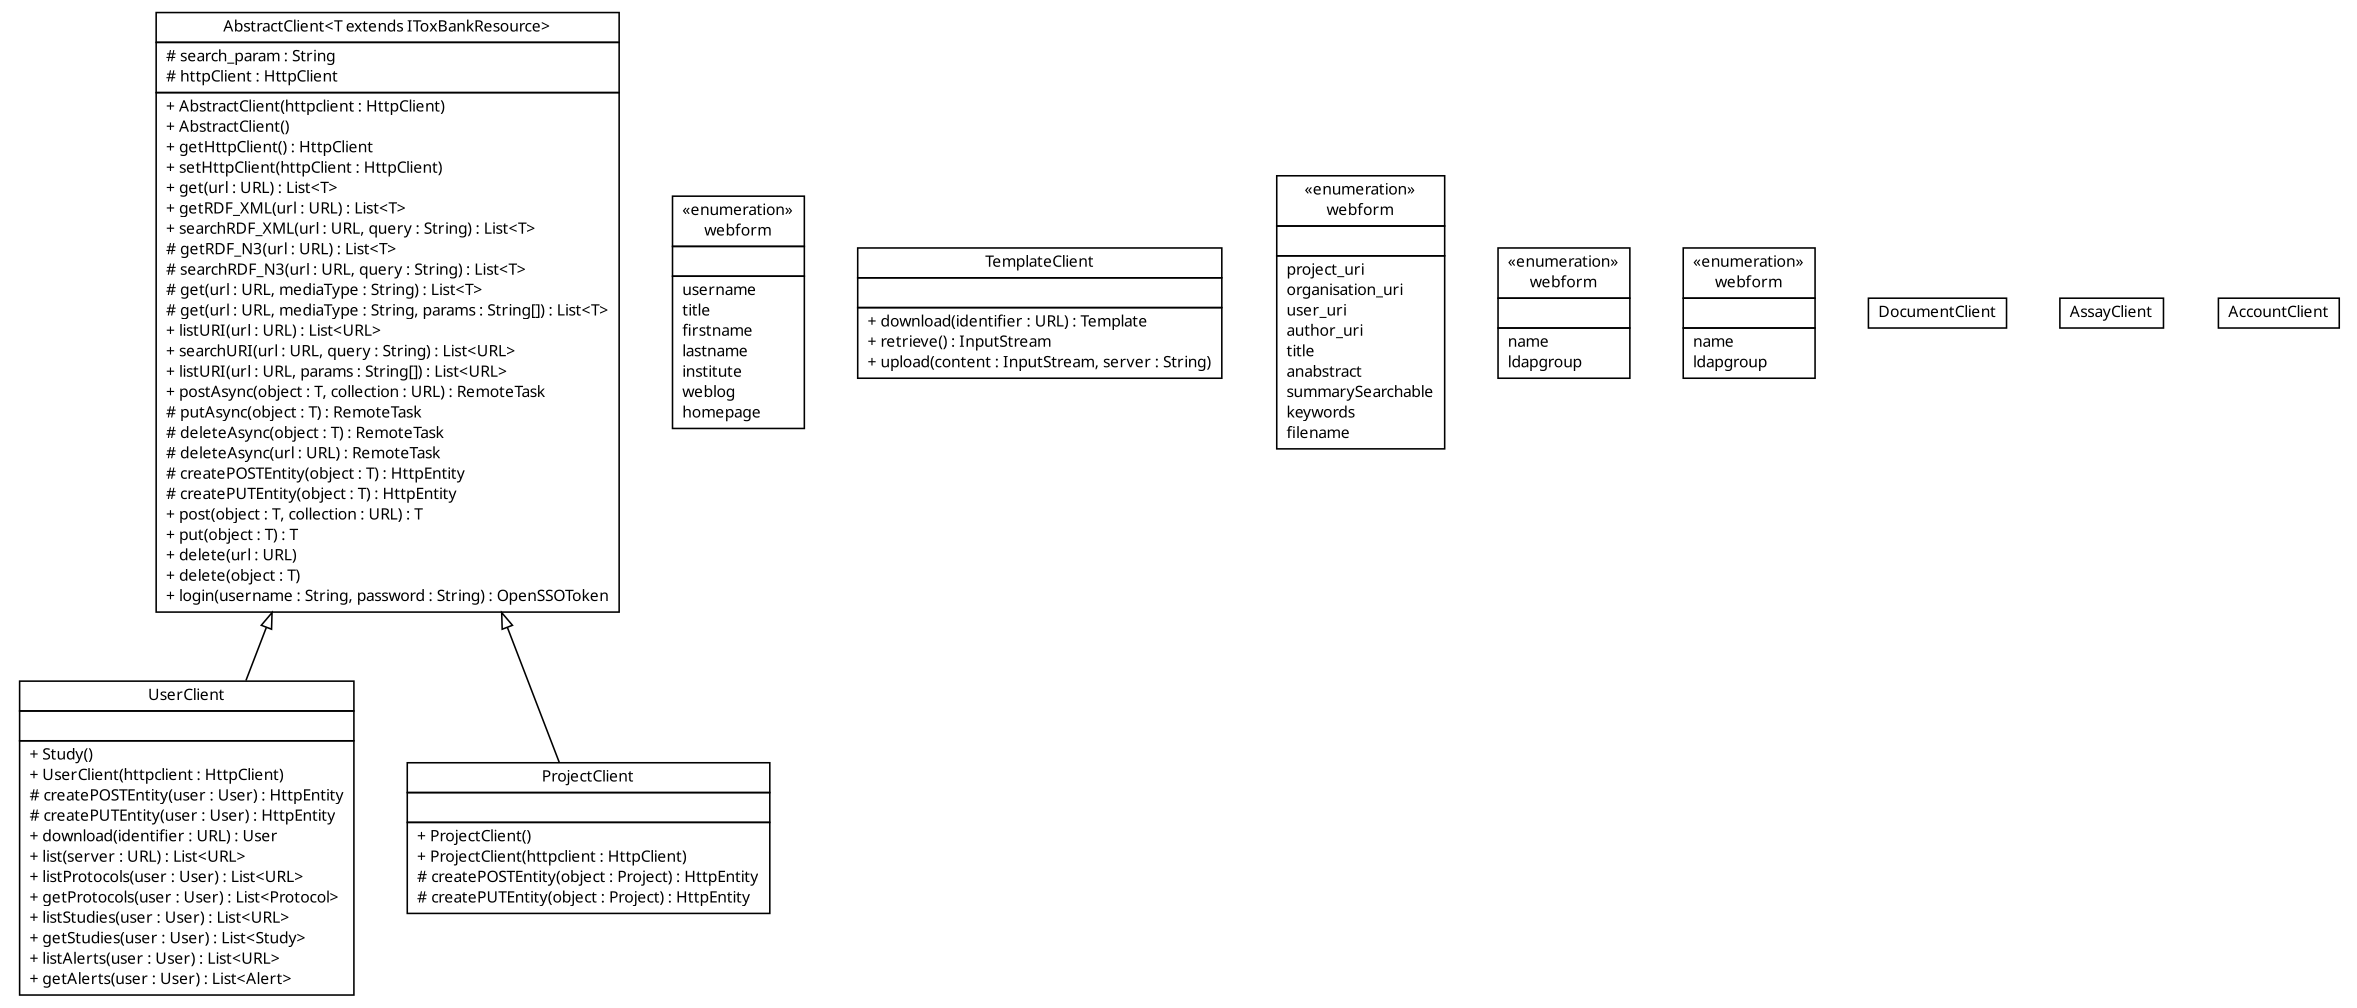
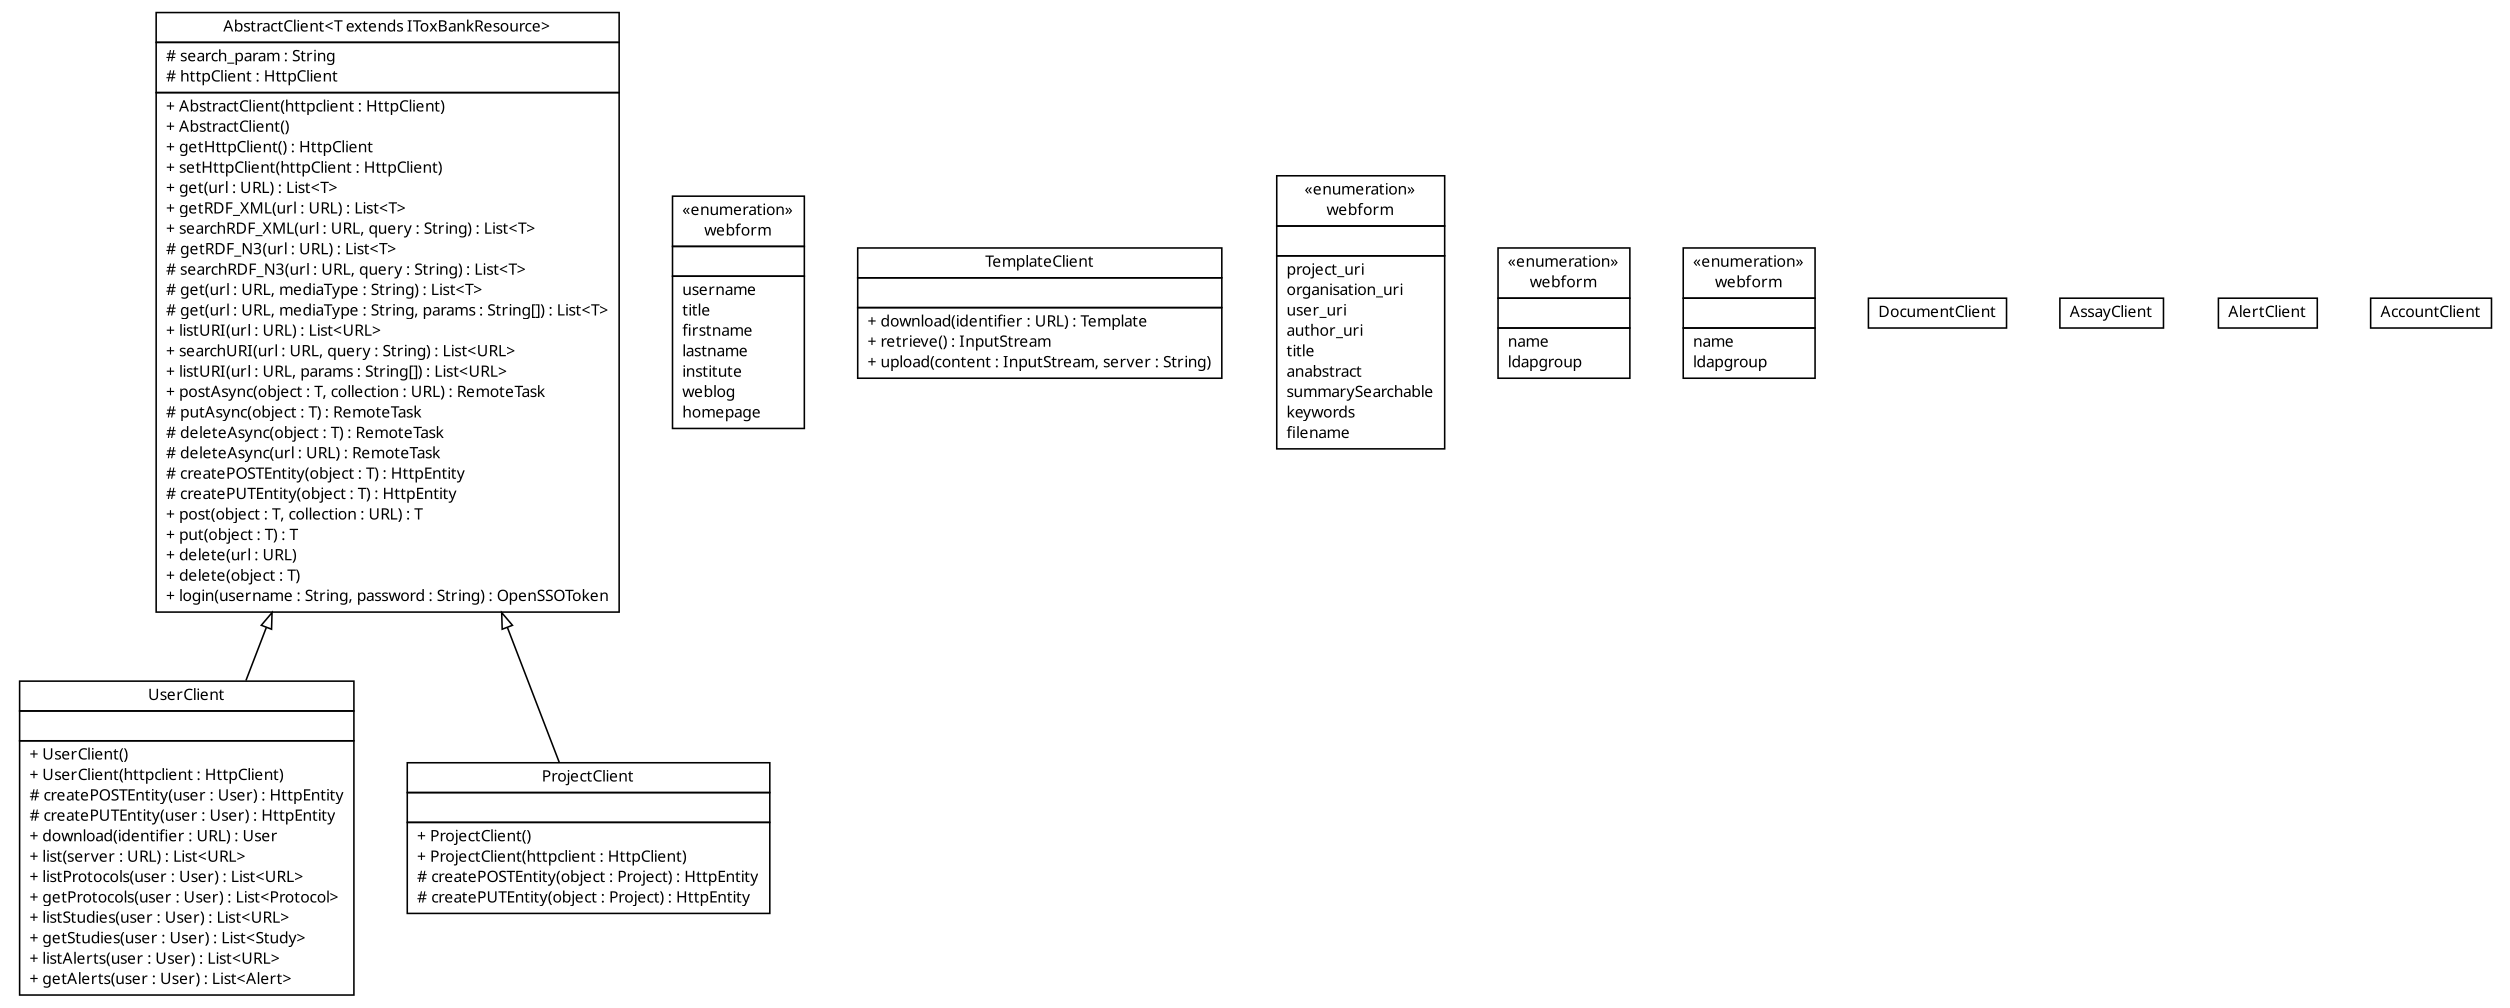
  digraph {
    fontname="Noto Sans"
    node [fontcolor=black fontname="Noto Sans" fontsize=10.0 shape=plaintext]
    edge [arrowtail=empty dir=back fontname="Noto Sans" fontsize=10 headport=p labelfontname=arial labelfontsize=10 tailport=p]
-   n1 [label=<<table border="0" cellborder="1" cellspacing="0" cellpadding="2" port="p" href="./UserClient.html"> 		<tr><td><table border="0" cellspacing="0" cellpadding="1"> 			<tr><td> UserClient </td></tr> 		</table></td></tr> 		<tr><td><table border="0" cellspacing="0" cellpadding="1"> 			<tr><td align="left">  </td></tr> 		</table></td></tr> 		<tr><td><table border="0" cellspacing="0" cellpadding="1"> 			<tr><td align="left"> + Study() </td></tr> 			<tr><td align="left"> + UserClient(httpclient : HttpClient) </td></tr> 			<tr><td align="left"> # createPOSTEntity(user : User) : HttpEntity </td></tr> 			<tr><td align="left"> # createPUTEntity(user : User) : HttpEntity </td></tr> 			<tr><td align="left"> + download(identifier : URL) : User </td></tr> 			<tr><td align="left"> + list(server : URL) : List&lt;URL&gt; </td></tr> 			<tr><td align="left"> + listProtocols(user : User) : List&lt;URL&gt; </td></tr> 			<tr><td align="left"> + getProtocols(user : User) : List&lt;Protocol&gt; </td></tr> 			<tr><td align="left"> + listStudies(user : User) : List&lt;URL&gt; </td></tr> 			<tr><td align="left"> + getStudies(user : User) : List&lt;Study&gt; </td></tr> 			<tr><td align="left"> + listAlerts(user : User) : List&lt;URL&gt; </td></tr> 			<tr><td align="left"> + getAlerts(user : User) : List&lt;Alert&gt; </td></tr> 		</table></td></tr> 		</table>>]
+   n1 [label=<<table border="0" cellborder="1" cellspacing="0" cellpadding="2" port="p" href="./UserClient.html"> 		<tr><td><table border="0" cellspacing="0" cellpadding="1"> 			<tr><td> UserClient </td></tr> 		</table></td></tr> 		<tr><td><table border="0" cellspacing="0" cellpadding="1"> 			<tr><td align="left">  </td></tr> 		</table></td></tr> 		<tr><td><table border="0" cellspacing="0" cellpadding="1"> 			<tr><td align="left"> + UserClient() </td></tr> 			<tr><td align="left"> + UserClient(httpclient : HttpClient) </td></tr> 			<tr><td align="left"> # createPOSTEntity(user : User) : HttpEntity </td></tr> 			<tr><td align="left"> # createPUTEntity(user : User) : HttpEntity </td></tr> 			<tr><td align="left"> + download(identifier : URL) : User </td></tr> 			<tr><td align="left"> + list(server : URL) : List&lt;URL&gt; </td></tr> 			<tr><td align="left"> + listProtocols(user : User) : List&lt;URL&gt; </td></tr> 			<tr><td align="left"> + getProtocols(user : User) : List&lt;Protocol&gt; </td></tr> 			<tr><td align="left"> + listStudies(user : User) : List&lt;URL&gt; </td></tr> 			<tr><td align="left"> + getStudies(user : User) : List&lt;Study&gt; </td></tr> 			<tr><td align="left"> + listAlerts(user : User) : List&lt;URL&gt; </td></tr> 			<tr><td align="left"> + getAlerts(user : User) : List&lt;Alert&gt; </td></tr> 		</table></td></tr> 		</table>>]
    n2 [label=<<table border="0" cellborder="1" cellspacing="0" cellpadding="2" port="p" href="./UserClient.webform.html"> 		<tr><td><table border="0" cellspacing="0" cellpadding="1"> 			<tr><td> &laquo;enumeration&raquo; </td></tr> 			<tr><td> webform </td></tr> 		</table></td></tr> 		<tr><td><table border="0" cellspacing="0" cellpadding="1"> 			<tr><td align="left">  </td></tr> 		</table></td></tr> 		<tr><td><table border="0" cellspacing="0" cellpadding="1"> 			<tr><td align="left"> username </td></tr> 			<tr><td align="left"> title </td></tr> 			<tr><td align="left"> firstname </td></tr> 			<tr><td align="left"> lastname </td></tr> 			<tr><td align="left"> institute </td></tr> 			<tr><td align="left"> weblog </td></tr> 			<tr><td align="left"> homepage </td></tr> 		</table></td></tr> 		</table>>]
    n3 [label=<<table border="0" cellborder="1" cellspacing="0" cellpadding="2" port="p" href="./TemplateClient.html"> 		<tr><td><table border="0" cellspacing="0" cellpadding="1"> 			<tr><td> TemplateClient </td></tr> 		</table></td></tr> 		<tr><td><table border="0" cellspacing="0" cellpadding="1"> 			<tr><td align="left">  </td></tr> 		</table></td></tr> 		<tr><td><table border="0" cellspacing="0" cellpadding="1"> 			<tr><td align="left"> + download(identifier : URL) : Template </td></tr> 			<tr><td align="left"> + retrieve() : InputStream </td></tr> 			<tr><td align="left"> + upload(content : InputStream, server : String) </td></tr> 		</table></td></tr> 		</table>>]
    n4 [label=<<table border="0" cellborder="1" cellspacing="0" cellpadding="2" port="p" href="./ProtocolClient.webform.html"> 		<tr><td><table border="0" cellspacing="0" cellpadding="1"> 			<tr><td> &laquo;enumeration&raquo; </td></tr> 			<tr><td> webform </td></tr> 		</table></td></tr> 		<tr><td><table border="0" cellspacing="0" cellpadding="1"> 			<tr><td align="left">  </td></tr> 		</table></td></tr> 		<tr><td><table border="0" cellspacing="0" cellpadding="1"> 			<tr><td align="left"> project_uri </td></tr> 			<tr><td align="left"> organisation_uri </td></tr> 			<tr><td align="left"> user_uri </td></tr> 			<tr><td align="left"> author_uri </td></tr> 			<tr><td align="left"> title </td></tr> 			<tr><td align="left"> anabstract </td></tr> 			<tr><td align="left"> summarySearchable </td></tr> 			<tr><td align="left"> keywords </td></tr> 			<tr><td align="left"> filename </td></tr> 		</table></td></tr> 		</table>>]
    n5 [label=<<table border="0" cellborder="1" cellspacing="0" cellpadding="2" port="p" href="./ProjectClient.html"> 		<tr><td><table border="0" cellspacing="0" cellpadding="1"> 			<tr><td> ProjectClient </td></tr> 		</table></td></tr> 		<tr><td><table border="0" cellspacing="0" cellpadding="1"> 			<tr><td align="left">  </td></tr> 		</table></td></tr> 		<tr><td><table border="0" cellspacing="0" cellpadding="1"> 			<tr><td align="left"> + ProjectClient() </td></tr> 			<tr><td align="left"> + ProjectClient(httpclient : HttpClient) </td></tr> 			<tr><td align="left"> # createPOSTEntity(object : Project) : HttpEntity </td></tr> 			<tr><td align="left"> # createPUTEntity(object : Project) : HttpEntity </td></tr> 		</table></td></tr> 		</table>>]
    n6 [label=<<table border="0" cellborder="1" cellspacing="0" cellpadding="2" port="p" href="./ProjectClient.webform.html"> 		<tr><td><table border="0" cellspacing="0" cellpadding="1"> 			<tr><td> &laquo;enumeration&raquo; </td></tr> 			<tr><td> webform </td></tr> 		</table></td></tr> 		<tr><td><table border="0" cellspacing="0" cellpadding="1"> 			<tr><td align="left">  </td></tr> 		</table></td></tr> 		<tr><td><table border="0" cellspacing="0" cellpadding="1"> 			<tr><td align="left"> name </td></tr> 			<tr><td align="left"> ldapgroup </td></tr> 		</table></td></tr> 		</table>>]
    n7 [label=<<table border="0" cellborder="1" cellspacing="0" cellpadding="2" port="p" href="./OrganisationClient.webform.html"> 		<tr><td><table border="0" cellspacing="0" cellpadding="1"> 			<tr><td> &laquo;enumeration&raquo; </td></tr> 			<tr><td> webform </td></tr> 		</table></td></tr> 		<tr><td><table border="0" cellspacing="0" cellpadding="1"> 			<tr><td align="left">  </td></tr> 		</table></td></tr> 		<tr><td><table border="0" cellspacing="0" cellpadding="1"> 			<tr><td align="left"> name </td></tr> 			<tr><td align="left"> ldapgroup </td></tr> 		</table></td></tr> 		</table>>]
    n8 [label=<<table border="0" cellborder="1" cellspacing="0" cellpadding="2" port="p" href="./DocumentClient.html"> 		<tr><td><table border="0" cellspacing="0" cellpadding="1"> 			<tr><td> DocumentClient </td></tr> 		</table></td></tr> 		</table>>]
    n9 [label=<<table border="0" cellborder="1" cellspacing="0" cellpadding="2" port="p" href="./AssayClient.html"> 		<tr><td><table border="0" cellspacing="0" cellpadding="1"> 			<tr><td> AssayClient </td></tr> 		</table></td></tr> 		</table>>]
+   n10 [label=<<table border="0" cellborder="1" cellspacing="0" cellpadding="2" port="p" href="./AlertClient.html"> 		<tr><td><table border="0" cellspacing="0" cellpadding="1"> 			<tr><td> AlertClient </td></tr> 		</table></td></tr> 		</table>>]
    n11 [label=<<table border="0" cellborder="1" cellspacing="0" cellpadding="2" port="p" href="./AccountClient.html"> 		<tr><td><table border="0" cellspacing="0" cellpadding="1"> 			<tr><td> AccountClient </td></tr> 		</table></td></tr> 		</table>>]
    n12 [label=<<table border="0" cellborder="1" cellspacing="0" cellpadding="2" port="p" href="./AbstractClient.html"> 		<tr><td><table border="0" cellspacing="0" cellpadding="1"> 			<tr><td><font face="ariali"> AbstractClient&lt;T extends IToxBankResource&gt; </font></td></tr> 		</table></td></tr> 		<tr><td><table border="0" cellspacing="0" cellpadding="1"> 			<tr><td align="left"> # search_param : String </td></tr> 			<tr><td align="left"> # httpClient : HttpClient </td></tr> 		</table></td></tr> 		<tr><td><table border="0" cellspacing="0" cellpadding="1"> 			<tr><td align="left"> + AbstractClient(httpclient : HttpClient) </td></tr> 			<tr><td align="left"> + AbstractClient() </td></tr> 			<tr><td align="left"> + getHttpClient() : HttpClient </td></tr> 			<tr><td align="left"> + setHttpClient(httpClient : HttpClient) </td></tr> 			<tr><td align="left"> + get(url : URL) : List&lt;T&gt; </td></tr> 			<tr><td align="left"> + getRDF_XML(url : URL) : List&lt;T&gt; </td></tr> 			<tr><td align="left"> + searchRDF_XML(url : URL, query : String) : List&lt;T&gt; </td></tr> 			<tr><td align="left"> # getRDF_N3(url : URL) : List&lt;T&gt; </td></tr> 			<tr><td align="left"> # searchRDF_N3(url : URL, query : String) : List&lt;T&gt; </td></tr> 			<tr><td align="left"> # get(url : URL, mediaType : String) : List&lt;T&gt; </td></tr> 			<tr><td align="left"> # get(url : URL, mediaType : String, params : String[]) : List&lt;T&gt; </td></tr> 			<tr><td align="left"> + listURI(url : URL) : List&lt;URL&gt; </td></tr> 			<tr><td align="left"> + searchURI(url : URL, query : String) : List&lt;URL&gt; </td></tr> 			<tr><td align="left"> + listURI(url : URL, params : String[]) : List&lt;URL&gt; </td></tr> 			<tr><td align="left"> + postAsync(object : T, collection : URL) : RemoteTask </td></tr> 			<tr><td align="left"> # putAsync(object : T) : RemoteTask </td></tr> 			<tr><td align="left"> # deleteAsync(object : T) : RemoteTask </td></tr> 			<tr><td align="left"> # deleteAsync(url : URL) : RemoteTask </td></tr> 			<tr><td align="left"><font face="ariali" point-size="10.0"> # createPOSTEntity(object : T) : HttpEntity </font></td></tr> 			<tr><td align="left"><font face="ariali" point-size="10.0"> # createPUTEntity(object : T) : HttpEntity </font></td></tr> 			<tr><td align="left"> + post(object : T, collection : URL) : T </td></tr> 			<tr><td align="left"> + put(object : T) : T </td></tr> 			<tr><td align="left"> + delete(url : URL) </td></tr> 			<tr><td align="left"> + delete(object : T) </td></tr> 			<tr><td align="left"> + login(username : String, password : String) : OpenSSOToken </td></tr> 		</table></td></tr> 		</table>>]
    n12 -> n1
    n12 -> n5
  }
